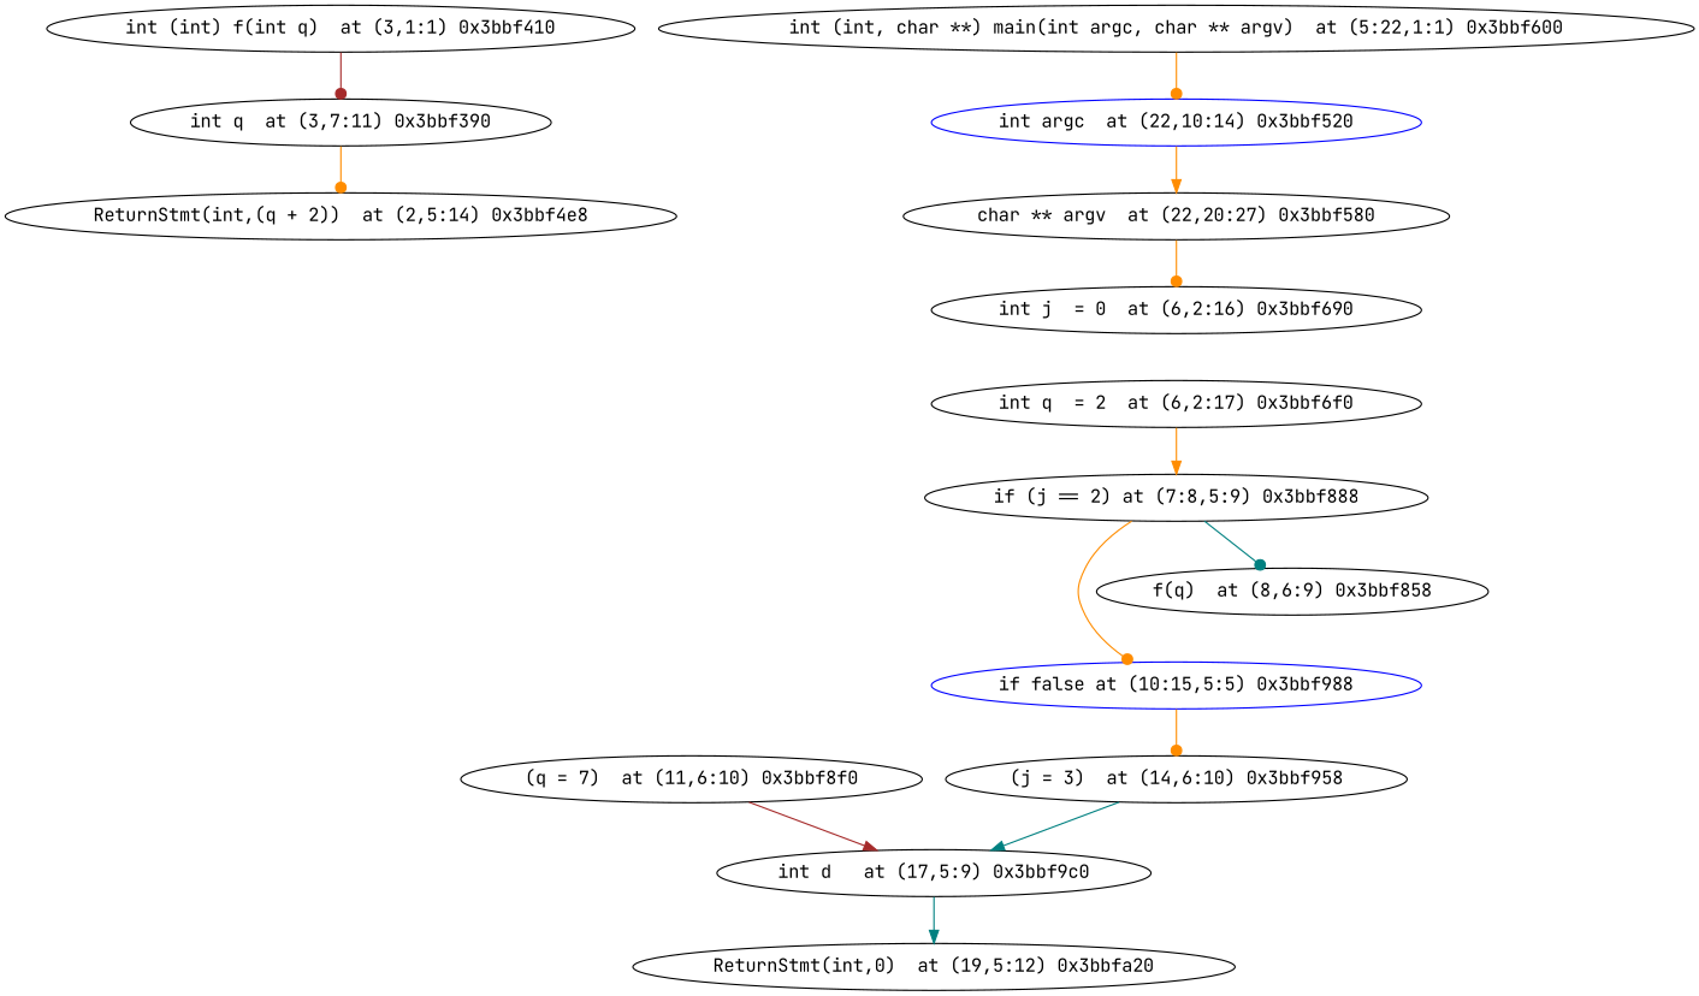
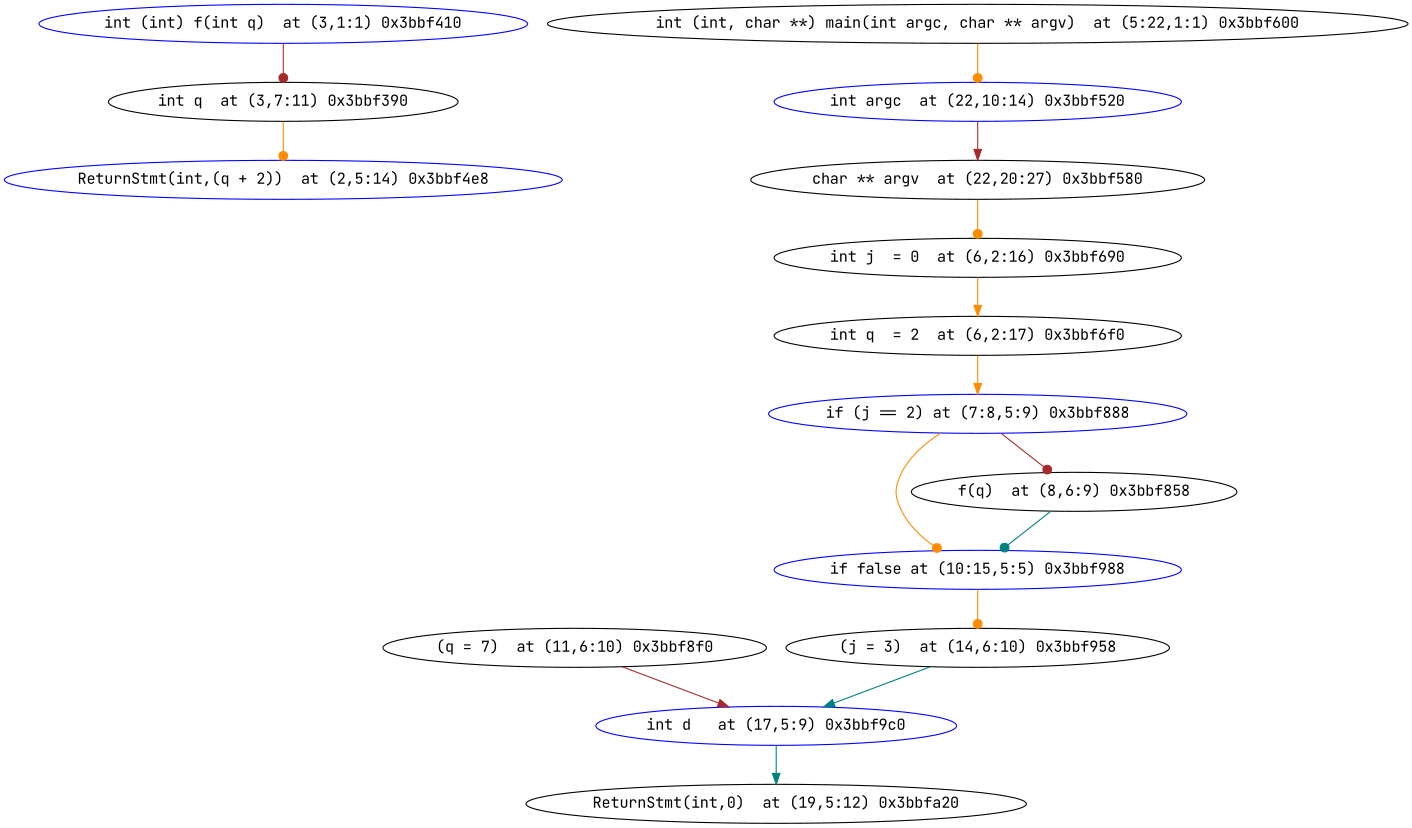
  digraph {
    fontname="JetBrains Mono"
    node [color=black fontname="JetBrains Mono"]
    edge [arrowhead=dot color=darkorange fontname="JetBrains Mono"]
-   "int (int) f(int q)  at (3,1:1) 0x3bbf410"
+   "int (int) f(int q)  at (3,1:1) 0x3bbf410" [color=blue]
    "int q  at (3,7:11) 0x3bbf390"
-   "ReturnStmt(int,(q + 2))  at (2,5:14) 0x3bbf4e8"
+   "ReturnStmt(int,(q + 2))  at (2,5:14) 0x3bbf4e8" [color=blue]
    "int argc  at (22,10:14) 0x3bbf520" [color=blue]
    "int (int, char **) main(int argc, char ** argv)  at (5:22,1:1) 0x3bbf600"
    "char ** argv  at (22,20:27) 0x3bbf580"
    n7 [label="int j  = 0  at (6,2:16) 0x3bbf690"]
    "int q  = 2  at (6,2:17) 0x3bbf6f0"
-   "if (j == 2) at (7:8,5:9) 0x3bbf888"
+   "if (j == 2) at (7:8,5:9) 0x3bbf888" [color=blue]
    "if false at (10:15,5:5) 0x3bbf988" [color=blue]
    "f(q)  at (8,6:9) 0x3bbf858"
    "(j = 3)  at (14,6:10) 0x3bbf958"
-   "int d   at (17,5:9) 0x3bbf9c0"
+   "int d   at (17,5:9) 0x3bbf9c0" [color=blue]
    "(q = 7)  at (11,6:10) 0x3bbf8f0"
    "ReturnStmt(int,0)  at (19,5:12) 0x3bbfa20"
    "int (int) f(int q)  at (3,1:1) 0x3bbf410" -> "int q  at (3,7:11) 0x3bbf390" [color=brown]
    "int q  at (3,7:11) 0x3bbf390" -> "ReturnStmt(int,(q + 2))  at (2,5:14) 0x3bbf4e8"
-   "int argc  at (22,10:14) 0x3bbf520" -> "char ** argv  at (22,20:27) 0x3bbf580" [arrowhead=normal]
+   "int argc  at (22,10:14) 0x3bbf520" -> "char ** argv  at (22,20:27) 0x3bbf580" [arrowhead=normal color=brown]
    "int (int, char **) main(int argc, char ** argv)  at (5:22,1:1) 0x3bbf600" -> "int argc  at (22,10:14) 0x3bbf520"
    "char ** argv  at (22,20:27) 0x3bbf580" -> n7
+   n7 -> "int q  = 2  at (6,2:17) 0x3bbf6f0" [arrowhead=normal]
    "int q  = 2  at (6,2:17) 0x3bbf6f0" -> "if (j == 2) at (7:8,5:9) 0x3bbf888" [arrowhead=normal]
    "if (j == 2) at (7:8,5:9) 0x3bbf888" -> "if false at (10:15,5:5) 0x3bbf988"
-   "if (j == 2) at (7:8,5:9) 0x3bbf888" -> "f(q)  at (8,6:9) 0x3bbf858" [color=teal]
+   "if (j == 2) at (7:8,5:9) 0x3bbf888" -> "f(q)  at (8,6:9) 0x3bbf858" [color=brown]
    "if false at (10:15,5:5) 0x3bbf988" -> "(j = 3)  at (14,6:10) 0x3bbf958"
+   "f(q)  at (8,6:9) 0x3bbf858" -> "if false at (10:15,5:5) 0x3bbf988" [color=teal]
    "(j = 3)  at (14,6:10) 0x3bbf958" -> "int d   at (17,5:9) 0x3bbf9c0" [arrowhead=normal color=teal]
    "int d   at (17,5:9) 0x3bbf9c0" -> "ReturnStmt(int,0)  at (19,5:12) 0x3bbfa20" [arrowhead=normal color=teal]
    "(q = 7)  at (11,6:10) 0x3bbf8f0" -> "int d   at (17,5:9) 0x3bbf9c0" [arrowhead=normal color=brown]
  }
